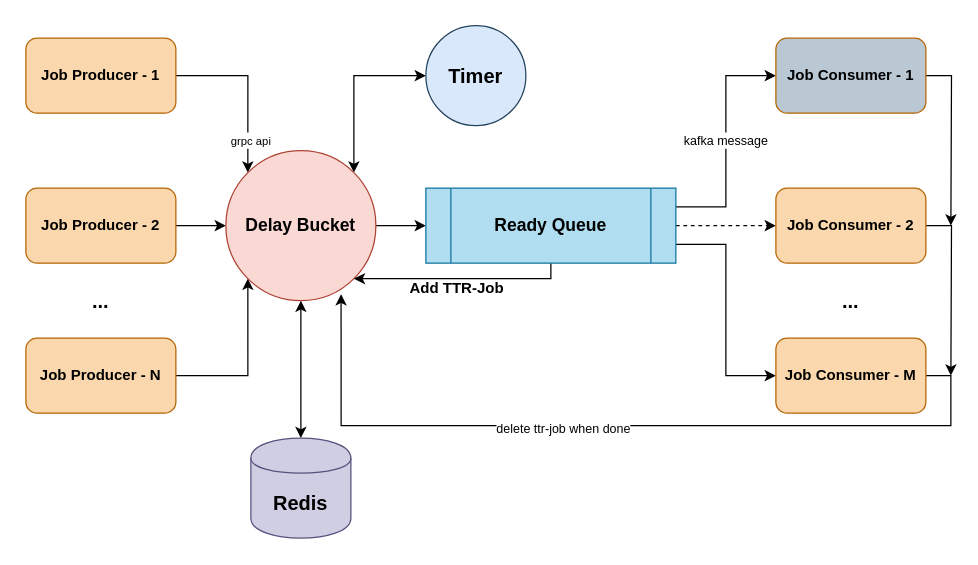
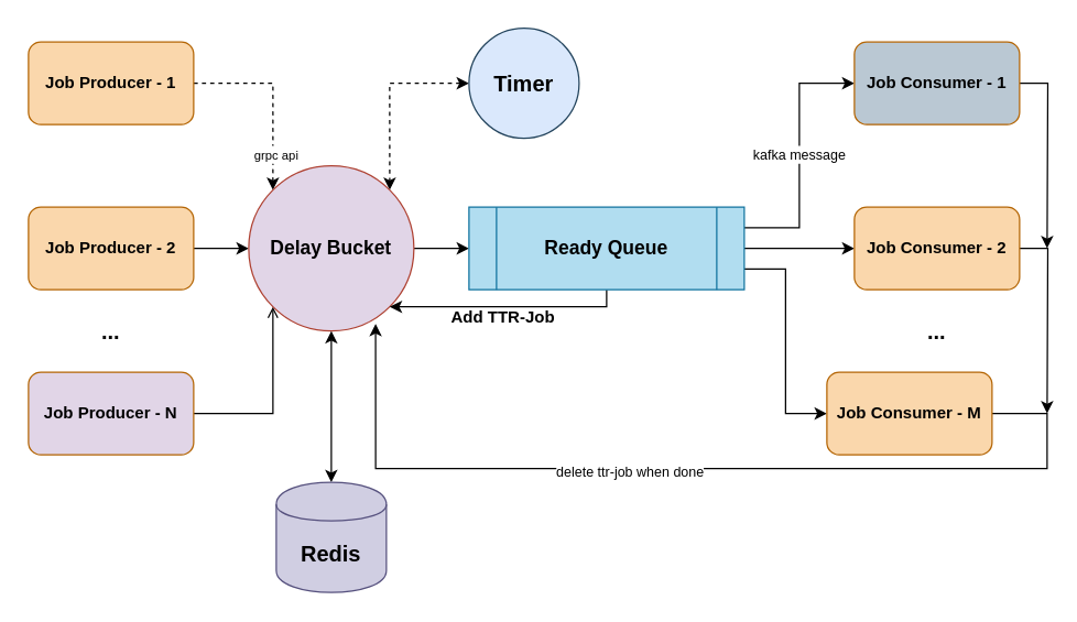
  <mxCell id="0" />
  <mxCell id="1" parent="0" />
- <mxCell id="2" style="edgeStyle=orthogonalEdgeStyle;rounded=0;orthogonalLoop=1;jettySize=auto;html=1;exitX=0;exitY=0.5;exitDx=0;exitDy=0;entryX=1;entryY=0;entryDx=0;entryDy=0;endArrow=classic;endFill=1;startArrow=classic;startFill=1;" edge="1" parent="1" source="3" target="13"><mxGeometry relative="1" as="geometry" /></mxCell>
+ <mxCell id="2" style="edgeStyle=orthogonalEdgeStyle;rounded=0;orthogonalLoop=1;jettySize=auto;html=1;exitX=0;exitY=0.5;exitDx=0;exitDy=0;entryX=1;entryY=0;entryDx=0;entryDy=0;endArrow=classic;endFill=1;startArrow=classic;startFill=1;dashed=1;" edge="1" parent="1" source="3" target="13"><mxGeometry relative="1" as="geometry" /></mxCell>
  <mxCell id="3" value="&lt;font style=&quot;font-size: 16px&quot;&gt;&lt;b&gt;Timer&lt;/b&gt;&lt;/font&gt;" style="ellipse;whiteSpace=wrap;html=1;aspect=fixed;fillColor=#dae8fc;strokeColor=#23445d;" vertex="1" parent="1"><mxGeometry x="340" y="20" width="80" height="80" as="geometry" /></mxCell>
- <mxCell id="4" style="edgeStyle=orthogonalEdgeStyle;rounded=0;orthogonalLoop=1;jettySize=auto;html=1;exitX=1;exitY=0.5;exitDx=0;exitDy=0;entryX=0;entryY=0;entryDx=0;entryDy=0;" edge="1" parent="1" source="6" target="13"><mxGeometry relative="1" as="geometry" /></mxCell>
+ <mxCell id="4" style="edgeStyle=orthogonalEdgeStyle;rounded=0;orthogonalLoop=1;jettySize=auto;html=1;exitX=1;exitY=0.5;exitDx=0;exitDy=0;entryX=0;entryY=0;entryDx=0;entryDy=0;dashed=1;" edge="1" parent="1" source="6" target="13"><mxGeometry relative="1" as="geometry" /></mxCell>
  <mxCell id="5" value="&lt;font style=&quot;font-size: 9px&quot;&gt;grpc api&lt;/font&gt;" style="edgeLabel;html=1;align=center;verticalAlign=middle;resizable=0;points=[];" vertex="1" connectable="0" parent="4"><mxGeometry x="0.612" y="2" relative="1" as="geometry"><mxPoint as="offset" /></mxGeometry></mxCell>
  <mxCell id="6" value="&lt;b&gt;Job Producer - 1&lt;/b&gt;" style="rounded=1;whiteSpace=wrap;html=1;fillColor=#fad7ac;strokeColor=#b46504;" vertex="1" parent="1"><mxGeometry x="20" y="30" width="120" height="60" as="geometry" /></mxCell>
  <mxCell id="7" style="edgeStyle=orthogonalEdgeStyle;rounded=0;orthogonalLoop=1;jettySize=auto;html=1;exitX=1;exitY=0.5;exitDx=0;exitDy=0;entryX=0;entryY=0.5;entryDx=0;entryDy=0;" edge="1" parent="1" source="8" target="13"><mxGeometry relative="1" as="geometry" /></mxCell>
  <mxCell id="8" value="&lt;b&gt;Job Producer - 2&lt;/b&gt;" style="rounded=1;whiteSpace=wrap;html=1;fillColor=#fad7ac;strokeColor=#b46504;" vertex="1" parent="1"><mxGeometry x="20" y="150" width="120" height="60" as="geometry" /></mxCell>
- <mxCell id="9" style="edgeStyle=orthogonalEdgeStyle;rounded=0;orthogonalLoop=1;jettySize=auto;html=1;exitX=1;exitY=0.5;exitDx=0;exitDy=0;entryX=0;entryY=1;entryDx=0;entryDy=0;" edge="1" parent="1" source="10" target="13"><mxGeometry relative="1" as="geometry" /></mxCell>
- <mxCell id="10" value="&lt;b&gt;Job Producer - N&lt;/b&gt;" style="rounded=1;whiteSpace=wrap;html=1;fillColor=#fad7ac;strokeColor=#b46504;" vertex="1" parent="1"><mxGeometry x="20" y="270" width="120" height="60" as="geometry" /></mxCell>
+ <mxCell id="9" style="edgeStyle=orthogonalEdgeStyle;rounded=0;orthogonalLoop=1;jettySize=auto;html=1;exitX=1;exitY=0.5;exitDx=0;exitDy=0;entryX=0;entryY=1;entryDx=0;entryDy=0;endArrow=open;" edge="1" parent="1" source="10" target="13"><mxGeometry relative="1" as="geometry" /></mxCell>
+ <mxCell id="10" value="&lt;b&gt;Job Producer - N&lt;/b&gt;" style="rounded=1;whiteSpace=wrap;html=1;fillColor=#e1d5e7;strokeColor=#b46504;" vertex="1" parent="1"><mxGeometry x="20" y="270" width="120" height="60" as="geometry" /></mxCell>
  <mxCell id="11" value="&lt;font style=&quot;font-size: 16px&quot;&gt;&lt;b&gt;...&lt;/b&gt;&lt;/font&gt;" style="text;html=1;strokeColor=none;fillColor=none;align=center;verticalAlign=middle;whiteSpace=wrap;rounded=0;" vertex="1" parent="1"><mxGeometry x="60" y="230" width="40" height="20" as="geometry" /></mxCell>
  <mxCell id="12" style="edgeStyle=orthogonalEdgeStyle;rounded=0;orthogonalLoop=1;jettySize=auto;html=1;exitX=1;exitY=0.5;exitDx=0;exitDy=0;entryX=0;entryY=0.5;entryDx=0;entryDy=0;startArrow=none;startFill=0;endArrow=classic;endFill=1;" edge="1" parent="1" source="13" target="20"><mxGeometry relative="1" as="geometry" /></mxCell>
- <mxCell id="13" value="&lt;font size=&quot;1&quot;&gt;&lt;b style=&quot;font-size: 14px&quot;&gt;Delay Bucket&lt;/b&gt;&lt;/font&gt;" style="ellipse;whiteSpace=wrap;html=1;aspect=fixed;fillColor=#fad9d5;strokeColor=#ae4132;" vertex="1" parent="1"><mxGeometry x="180" y="120" width="120" height="120" as="geometry" /></mxCell>
+ <mxCell id="13" value="&lt;font size=&quot;1&quot;&gt;&lt;b style=&quot;font-size: 14px&quot;&gt;Delay Bucket&lt;/b&gt;&lt;/font&gt;" style="ellipse;whiteSpace=wrap;html=1;aspect=fixed;fillColor=#e1d5e7;strokeColor=#ae4132;" vertex="1" parent="1"><mxGeometry x="180" y="120" width="120" height="120" as="geometry" /></mxCell>
  <mxCell id="14" style="edgeStyle=orthogonalEdgeStyle;rounded=0;orthogonalLoop=1;jettySize=auto;html=1;exitX=0.5;exitY=0;exitDx=0;exitDy=0;entryX=0.5;entryY=1;entryDx=0;entryDy=0;startArrow=classic;startFill=1;endArrow=classic;endFill=1;" edge="1" parent="1" source="15" target="13"><mxGeometry relative="1" as="geometry" /></mxCell>
  <mxCell id="15" value="&lt;font style=&quot;font-size: 16px&quot;&gt;&lt;b&gt;Redis&lt;/b&gt;&lt;/font&gt;" style="shape=cylinder;whiteSpace=wrap;html=1;boundedLbl=1;backgroundOutline=1;fillColor=#d0cee2;strokeColor=#56517e;" vertex="1" parent="1"><mxGeometry x="200" y="350" width="80" height="80" as="geometry" /></mxCell>
  <mxCell id="16" style="edgeStyle=orthogonalEdgeStyle;rounded=0;orthogonalLoop=1;jettySize=auto;html=1;exitX=0.5;exitY=1;exitDx=0;exitDy=0;entryX=1;entryY=1;entryDx=0;entryDy=0;startArrow=none;startFill=0;endArrow=classic;endFill=1;" edge="1" parent="1" source="20" target="13"><mxGeometry relative="1" as="geometry"><Array as="points"><mxPoint x="440" y="222" /></Array></mxGeometry></mxCell>
- <mxCell id="17" style="edgeStyle=orthogonalEdgeStyle;rounded=0;orthogonalLoop=1;jettySize=auto;html=1;exitX=1;exitY=0.5;exitDx=0;exitDy=0;entryX=0;entryY=0.5;entryDx=0;entryDy=0;startArrow=none;startFill=0;endArrow=classic;endFill=1;dashed=1;" edge="1" parent="1" source="20" target="25"><mxGeometry relative="1" as="geometry" /></mxCell>
+ <mxCell id="17" style="edgeStyle=orthogonalEdgeStyle;rounded=0;orthogonalLoop=1;jettySize=auto;html=1;exitX=1;exitY=0.5;exitDx=0;exitDy=0;entryX=0;entryY=0.5;entryDx=0;entryDy=0;startArrow=none;startFill=0;endArrow=classic;endFill=1;" edge="1" parent="1" source="20" target="25"><mxGeometry relative="1" as="geometry" /></mxCell>
  <mxCell id="18" value="&lt;font style=&quot;font-size: 10px&quot;&gt;kafka message&lt;/font&gt;" style="edgeStyle=orthogonalEdgeStyle;rounded=0;orthogonalLoop=1;jettySize=auto;html=1;exitX=1;exitY=0.25;exitDx=0;exitDy=0;entryX=0;entryY=0.5;entryDx=0;entryDy=0;startArrow=none;startFill=0;endArrow=classic;endFill=1;" edge="1" parent="1" source="20" target="23"><mxGeometry relative="1" as="geometry"><Array as="points"><mxPoint x="580" y="165" /><mxPoint x="580" y="60" /></Array></mxGeometry></mxCell>
  <mxCell id="19" style="edgeStyle=orthogonalEdgeStyle;rounded=0;orthogonalLoop=1;jettySize=auto;html=1;exitX=1;exitY=0.75;exitDx=0;exitDy=0;entryX=0;entryY=0.5;entryDx=0;entryDy=0;startArrow=none;startFill=0;endArrow=classic;endFill=1;" edge="1" parent="1" source="20" target="28"><mxGeometry relative="1" as="geometry" /></mxCell>
  <mxCell id="20" value="&lt;font style=&quot;font-size: 14px&quot;&gt;&lt;b&gt;Ready Queue&lt;/b&gt;&lt;/font&gt;" style="shape=process;whiteSpace=wrap;html=1;backgroundOutline=1;fillColor=#b1ddf0;strokeColor=#10739e;" vertex="1" parent="1"><mxGeometry x="340" y="150" width="200" height="60" as="geometry" /></mxCell>
  <mxCell id="21" value="&lt;b&gt;Add TTR-Job&lt;/b&gt;" style="text;html=1;strokeColor=none;fillColor=none;align=center;verticalAlign=middle;whiteSpace=wrap;rounded=0;" vertex="1" parent="1"><mxGeometry x="325" y="220" width="80" height="20" as="geometry" /></mxCell>
  <mxCell id="22" style="edgeStyle=orthogonalEdgeStyle;rounded=0;orthogonalLoop=1;jettySize=auto;html=1;exitX=1;exitY=0.5;exitDx=0;exitDy=0;startArrow=none;startFill=0;endArrow=classic;endFill=1;" edge="1" parent="1" source="23"><mxGeometry relative="1" as="geometry"><mxPoint x="760" y="180" as="targetPoint" /></mxGeometry></mxCell>
  <mxCell id="23" value="&lt;b&gt;Job Consumer - 1&lt;/b&gt;" style="rounded=1;whiteSpace=wrap;html=1;fillColor=#bac8d3;strokeColor=#b46504;" vertex="1" parent="1"><mxGeometry x="620" y="30" width="120" height="60" as="geometry" /></mxCell>
  <mxCell id="24" style="edgeStyle=orthogonalEdgeStyle;rounded=0;orthogonalLoop=1;jettySize=auto;html=1;exitX=1;exitY=0.5;exitDx=0;exitDy=0;startArrow=none;startFill=0;endArrow=classic;endFill=1;" edge="1" parent="1" source="25"><mxGeometry relative="1" as="geometry"><mxPoint x="760" y="300" as="targetPoint" /></mxGeometry></mxCell>
  <mxCell id="25" value="&lt;b&gt;Job Consumer - 2&lt;/b&gt;" style="rounded=1;whiteSpace=wrap;html=1;fillColor=#fad7ac;strokeColor=#b46504;" vertex="1" parent="1"><mxGeometry x="620" y="150" width="120" height="60" as="geometry" /></mxCell>
  <mxCell id="26" style="edgeStyle=orthogonalEdgeStyle;rounded=0;orthogonalLoop=1;jettySize=auto;html=1;exitX=1;exitY=0.5;exitDx=0;exitDy=0;entryX=0.768;entryY=0.957;entryDx=0;entryDy=0;entryPerimeter=0;startArrow=none;startFill=0;endArrow=classic;endFill=1;" edge="1" parent="1" source="28" target="13"><mxGeometry relative="1" as="geometry"><Array as="points"><mxPoint x="760" y="300" /><mxPoint x="760" y="340" /><mxPoint x="272" y="340" /></Array></mxGeometry></mxCell>
  <mxCell id="27" value="&lt;font style=&quot;font-size: 10px&quot;&gt;delete ttr-job when done&lt;/font&gt;" style="edgeLabel;html=1;align=center;verticalAlign=middle;resizable=0;points=[];" vertex="1" connectable="0" parent="26"><mxGeometry x="0.268" y="1" relative="1" as="geometry"><mxPoint x="43.79" as="offset" /></mxGeometry></mxCell>
- <mxCell id="28" value="&lt;b&gt;Job Consumer - M&lt;/b&gt;" style="rounded=1;whiteSpace=wrap;html=1;fillColor=#fad7ac;strokeColor=#b46504;" vertex="1" parent="1"><mxGeometry x="620" y="270" width="120" height="60" as="geometry" /></mxCell>
+ <mxCell id="28" value="&lt;b&gt;Job Consumer - M&lt;/b&gt;" style="rounded=1;whiteSpace=wrap;html=1;fillColor=#fad7ac;strokeColor=#b46504;" vertex="1" parent="1"><mxGeometry x="600" y="270" width="120" height="60" as="geometry" /></mxCell>
  <mxCell id="29" value="&lt;font style=&quot;font-size: 16px&quot;&gt;&lt;b&gt;...&lt;/b&gt;&lt;/font&gt;" style="text;html=1;strokeColor=none;fillColor=none;align=center;verticalAlign=middle;whiteSpace=wrap;rounded=0;" vertex="1" parent="1"><mxGeometry x="660" y="230" width="40" height="20" as="geometry" /></mxCell>
